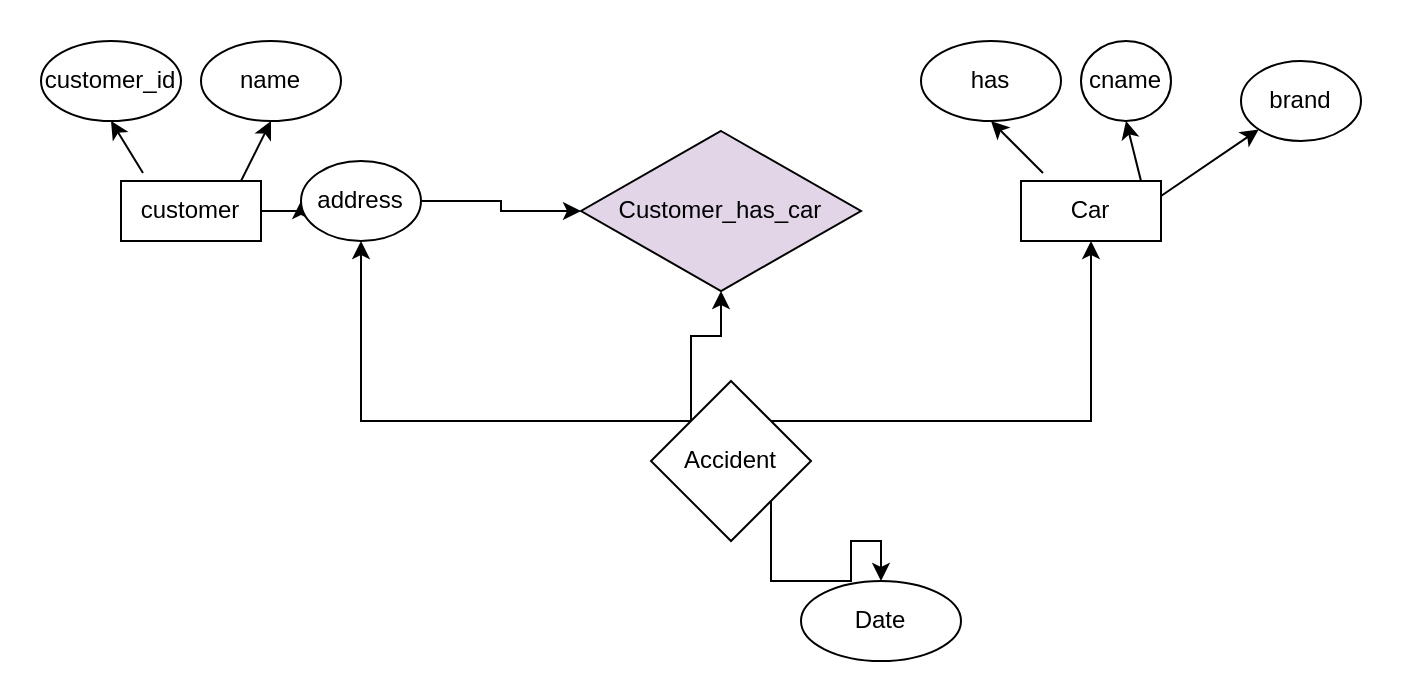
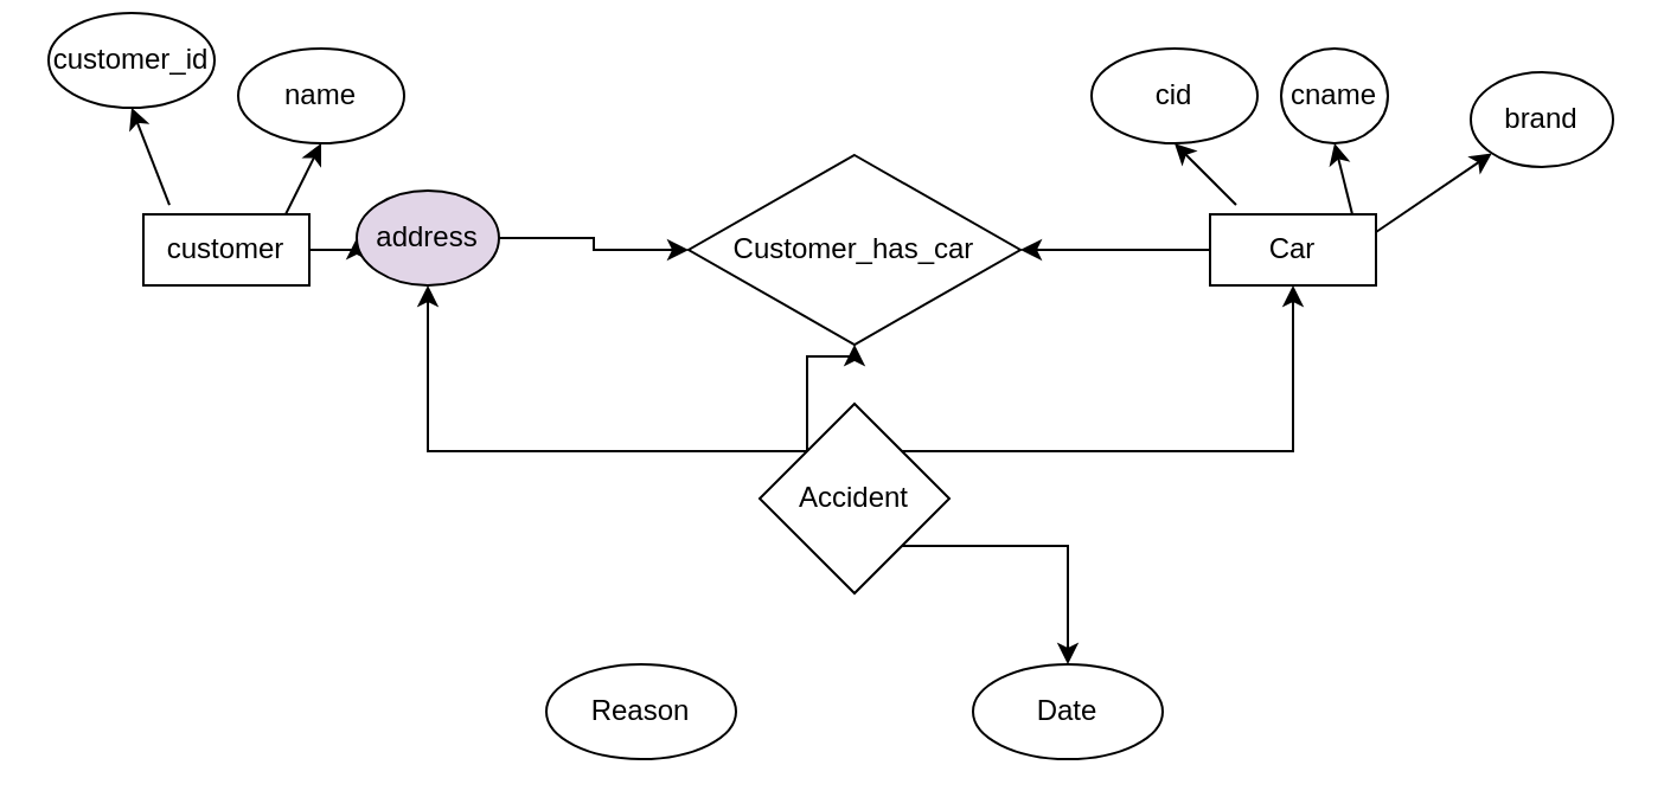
  <mxCell id="0" />
  <mxCell id="1" parent="0" />
+ <mxCell id="2" style="edgeStyle=orthogonalEdgeStyle;rounded=0;orthogonalLoop=1;jettySize=auto;html=1;exitX=0;exitY=0.5;exitDx=0;exitDy=0;entryX=1;entryY=0.5;entryDx=0;entryDy=0;" parent="1" source="3" target="18" edge="1"><mxGeometry relative="1" as="geometry" /></mxCell>
  <mxCell id="3" value="Car" style="whiteSpace=wrap;html=1;" parent="1" vertex="1"><mxGeometry x="510" y="90" width="70" height="30" as="geometry" /></mxCell>
- <mxCell id="4" value="has" style="ellipse;whiteSpace=wrap;html=1;" parent="1" vertex="1"><mxGeometry x="460" y="20" width="70" height="40" as="geometry" /></mxCell>
+ <mxCell id="4" value="cid" style="ellipse;whiteSpace=wrap;html=1;" parent="1" vertex="1"><mxGeometry x="460" y="20" width="70" height="40" as="geometry" /></mxCell>
  <mxCell id="5" value="cname" style="ellipse;whiteSpace=wrap;html=1;" parent="1" vertex="1"><mxGeometry x="540" y="20" width="45" height="40" as="geometry" /></mxCell>
  <mxCell id="6" value="brand" style="ellipse;whiteSpace=wrap;html=1;" parent="1" vertex="1"><mxGeometry x="620" y="30" width="60" height="40" as="geometry" /></mxCell>
  <mxCell id="7" value="" style="edgeStyle=none;orthogonalLoop=1;jettySize=auto;html=1;rounded=0;exitX=0.157;exitY=-0.133;exitDx=0;exitDy=0;entryX=0.5;entryY=1;entryDx=0;entryDy=0;exitPerimeter=0;" parent="1" source="3" target="4" edge="1"><mxGeometry width="80" relative="1" as="geometry"><mxPoint x="450" y="100" as="sourcePoint" /><mxPoint x="520" y="90" as="targetPoint" /><Array as="points" /></mxGeometry></mxCell>
  <mxCell id="8" value="" style="edgeStyle=none;orthogonalLoop=1;jettySize=auto;html=1;rounded=0;entryX=0.5;entryY=1;entryDx=0;entryDy=0;" parent="1" target="5" edge="1"><mxGeometry width="80" relative="1" as="geometry"><mxPoint x="570" y="90" as="sourcePoint" /><mxPoint x="650" y="90" as="targetPoint" /><Array as="points" /></mxGeometry></mxCell>
  <mxCell id="9" value="" style="edgeStyle=none;orthogonalLoop=1;jettySize=auto;html=1;rounded=0;exitX=1;exitY=0.25;exitDx=0;exitDy=0;" parent="1" source="3" edge="1"><mxGeometry width="80" relative="1" as="geometry"><mxPoint x="600" y="100" as="sourcePoint" /><mxPoint x="628.862" y="64.192" as="targetPoint" /><Array as="points" /></mxGeometry></mxCell>
  <mxCell id="10" style="edgeStyle=orthogonalEdgeStyle;rounded=0;orthogonalLoop=1;jettySize=auto;html=1;exitX=1;exitY=0.5;exitDx=0;exitDy=0;entryX=0;entryY=0.5;entryDx=0;entryDy=0;" parent="1" source="11" target="15" edge="1"><mxGeometry relative="1" as="geometry" /></mxCell>
  <mxCell id="11" value="customer" style="whiteSpace=wrap;html=1;" parent="1" vertex="1"><mxGeometry x="60" y="90" width="70" height="30" as="geometry" /></mxCell>
- <mxCell id="12" value="customer_id" style="ellipse;whiteSpace=wrap;html=1;" parent="1" vertex="1"><mxGeometry x="20" y="20" width="70" height="40" as="geometry" /></mxCell>
+ <mxCell id="12" value="customer_id" style="ellipse;whiteSpace=wrap;html=1;" parent="1" vertex="1"><mxGeometry x="20" y="5" width="70" height="40" as="geometry" /></mxCell>
  <mxCell id="13" value="name" style="ellipse;whiteSpace=wrap;html=1;" parent="1" vertex="1"><mxGeometry x="100" y="20" width="70" height="40" as="geometry" /></mxCell>
  <mxCell id="14" style="edgeStyle=orthogonalEdgeStyle;rounded=0;orthogonalLoop=1;jettySize=auto;html=1;exitX=1;exitY=0.5;exitDx=0;exitDy=0;entryX=0;entryY=0.5;entryDx=0;entryDy=0;" parent="1" source="15" target="18" edge="1"><mxGeometry relative="1" as="geometry" /></mxCell>
- <mxCell id="15" value="address" style="ellipse;whiteSpace=wrap;html=1;" parent="1" vertex="1"><mxGeometry x="150" y="80" width="60" height="40" as="geometry" /></mxCell>
+ <mxCell id="15" value="address" style="ellipse;whiteSpace=wrap;html=1;fillColor=#e1d5e7;" parent="1" vertex="1"><mxGeometry x="150" y="80" width="60" height="40" as="geometry" /></mxCell>
  <mxCell id="16" value="" style="edgeStyle=none;orthogonalLoop=1;jettySize=auto;html=1;rounded=0;exitX=0.157;exitY=-0.133;exitDx=0;exitDy=0;entryX=0.5;entryY=1;entryDx=0;entryDy=0;exitPerimeter=0;" parent="1" source="11" target="12" edge="1"><mxGeometry width="80" relative="1" as="geometry"><mxPoint x="0" y="100" as="sourcePoint" /><mxPoint x="70" y="90" as="targetPoint" /><Array as="points" /></mxGeometry></mxCell>
  <mxCell id="17" value="" style="edgeStyle=none;orthogonalLoop=1;jettySize=auto;html=1;rounded=0;entryX=0.5;entryY=1;entryDx=0;entryDy=0;" parent="1" target="13" edge="1"><mxGeometry width="80" relative="1" as="geometry"><mxPoint x="120" y="90" as="sourcePoint" /><mxPoint x="200" y="90" as="targetPoint" /><Array as="points" /></mxGeometry></mxCell>
- <mxCell id="18" value="Customer_has_car" style="rhombus;whiteSpace=wrap;html=1;fillColor=#e1d5e7;" parent="1" vertex="1"><mxGeometry x="290" y="65" width="140" height="80" as="geometry" /></mxCell>
+ <mxCell id="18" value="Customer_has_car" style="rhombus;whiteSpace=wrap;html=1;" parent="1" vertex="1"><mxGeometry x="290" y="65" width="140" height="80" as="geometry" /></mxCell>
  <mxCell id="19" style="edgeStyle=orthogonalEdgeStyle;rounded=0;orthogonalLoop=1;jettySize=auto;html=1;exitX=0;exitY=1;exitDx=0;exitDy=0;" parent="1" source="23" target="18" edge="1"><mxGeometry relative="1" as="geometry" /></mxCell>
  <mxCell id="20" style="edgeStyle=orthogonalEdgeStyle;rounded=0;orthogonalLoop=1;jettySize=auto;html=1;exitX=1;exitY=1;exitDx=0;exitDy=0;entryX=0.5;entryY=0;entryDx=0;entryDy=0;" parent="1" source="23" target="24" edge="1"><mxGeometry relative="1" as="geometry" /></mxCell>
  <mxCell id="21" style="edgeStyle=orthogonalEdgeStyle;rounded=0;orthogonalLoop=1;jettySize=auto;html=1;exitX=0;exitY=0;exitDx=0;exitDy=0;" parent="1" source="23" target="15" edge="1"><mxGeometry relative="1" as="geometry" /></mxCell>
  <mxCell id="22" style="edgeStyle=orthogonalEdgeStyle;rounded=0;orthogonalLoop=1;jettySize=auto;html=1;exitX=1;exitY=0;exitDx=0;exitDy=0;entryX=0.5;entryY=1;entryDx=0;entryDy=0;" parent="1" source="23" target="3" edge="1"><mxGeometry relative="1" as="geometry" /></mxCell>
- <mxCell id="23" value="Accident" style="rhombus;whiteSpace=wrap;html=1;" parent="1" vertex="1"><mxGeometry x="325" y="190" width="80" height="80" as="geometry" /></mxCell>
- <mxCell id="24" value="Date" style="ellipse;whiteSpace=wrap;html=1;" parent="1" vertex="1"><mxGeometry x="400" y="290" width="80" height="40" as="geometry" /></mxCell>
+ <mxCell id="23" value="Accident" style="rhombus;whiteSpace=wrap;html=1;" parent="1" vertex="1"><mxGeometry x="320" y="170" width="80" height="80" as="geometry" /></mxCell>
+ <mxCell id="24" value="Date" style="ellipse;whiteSpace=wrap;html=1;" parent="1" vertex="1"><mxGeometry x="410" y="280" width="80" height="40" as="geometry" /></mxCell>
+ <mxCell id="25" value="Reason" style="ellipse;whiteSpace=wrap;html=1;" parent="1" vertex="1"><mxGeometry x="230" y="280" width="80" height="40" as="geometry" /></mxCell>
